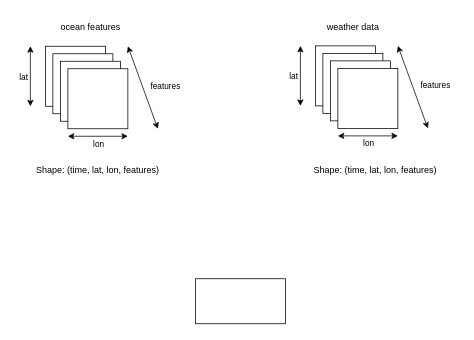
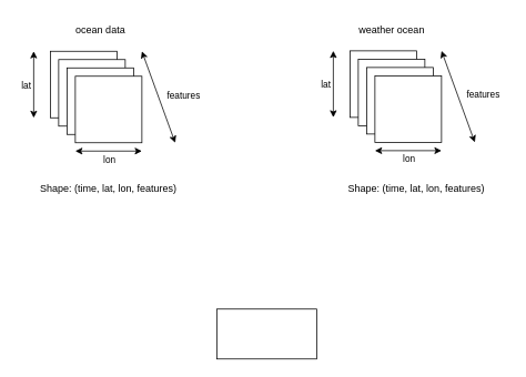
  <mxCell id="0" />
  <mxCell id="1" parent="0" />
  <mxCell id="2" value="" style="whiteSpace=wrap;html=1;aspect=fixed;" vertex="1" parent="1"><mxGeometry x="60" y="61" width="80" height="80" as="geometry" /></mxCell>
  <mxCell id="3" value="" style="whiteSpace=wrap;html=1;aspect=fixed;" vertex="1" parent="1"><mxGeometry x="70" y="71" width="80" height="80" as="geometry" /></mxCell>
  <mxCell id="4" value="" style="whiteSpace=wrap;html=1;aspect=fixed;" vertex="1" parent="1"><mxGeometry x="80" y="81" width="80" height="80" as="geometry" /></mxCell>
  <mxCell id="5" value="" style="whiteSpace=wrap;html=1;aspect=fixed;" vertex="1" parent="1"><mxGeometry x="90" y="91" width="80" height="80" as="geometry" /></mxCell>
  <mxCell id="6" value="" style="endArrow=classic;startArrow=classic;html=1;rounded=0;" edge="1" parent="1"><mxGeometry width="50" height="50" relative="1" as="geometry"><mxPoint x="40" y="141" as="sourcePoint" /><mxPoint x="40" y="61" as="targetPoint" /></mxGeometry></mxCell>
  <mxCell id="7" value="lat" style="edgeLabel;html=1;align=center;verticalAlign=middle;resizable=0;points=[];" vertex="1" connectable="0" parent="6"><mxGeometry x="-0.2" y="-3" relative="1" as="geometry"><mxPoint x="-13" y="-8" as="offset" /></mxGeometry></mxCell>
  <mxCell id="8" value="" style="endArrow=classic;startArrow=classic;html=1;rounded=0;" edge="1" parent="1"><mxGeometry width="50" height="50" relative="1" as="geometry"><mxPoint x="90" y="181" as="sourcePoint" /><mxPoint x="170" y="181" as="targetPoint" /></mxGeometry></mxCell>
  <mxCell id="9" value="lon" style="edgeLabel;html=1;align=center;verticalAlign=middle;resizable=0;points=[];" vertex="1" connectable="0" parent="8"><mxGeometry x="-0.2" y="3" relative="1" as="geometry"><mxPoint x="8" y="13" as="offset" /></mxGeometry></mxCell>
  <mxCell id="10" value="" style="endArrow=classic;startArrow=classic;html=1;rounded=0;" edge="1" parent="1"><mxGeometry width="50" height="50" relative="1" as="geometry"><mxPoint x="170" y="61" as="sourcePoint" /><mxPoint x="210" y="171" as="targetPoint" /></mxGeometry></mxCell>
  <mxCell id="11" value="features" style="edgeLabel;html=1;align=center;verticalAlign=middle;resizable=0;points=[];" vertex="1" connectable="0" parent="10"><mxGeometry x="-0.2" y="3" relative="1" as="geometry"><mxPoint x="31" y="9" as="offset" /></mxGeometry></mxCell>
- <mxCell id="12" value="ocean features" style="text;html=1;align=center;verticalAlign=middle;whiteSpace=wrap;rounded=0;" vertex="1" parent="1"><mxGeometry x="55.5" y="20.5" width="129" height="30" as="geometry" /></mxCell>
+ <mxCell id="12" value="ocean data" style="text;html=1;align=center;verticalAlign=middle;whiteSpace=wrap;rounded=0;" vertex="1" parent="1"><mxGeometry x="55.5" y="20.5" width="129" height="30" as="geometry" /></mxCell>
  <mxCell id="13" value="" style="whiteSpace=wrap;html=1;aspect=fixed;" vertex="1" parent="1"><mxGeometry x="420" y="60.5" width="80" height="80" as="geometry" /></mxCell>
  <mxCell id="14" value="" style="whiteSpace=wrap;html=1;aspect=fixed;" vertex="1" parent="1"><mxGeometry x="430" y="70.5" width="80" height="80" as="geometry" /></mxCell>
  <mxCell id="15" value="" style="whiteSpace=wrap;html=1;aspect=fixed;" vertex="1" parent="1"><mxGeometry x="440" y="80.5" width="80" height="80" as="geometry" /></mxCell>
  <mxCell id="16" value="" style="whiteSpace=wrap;html=1;aspect=fixed;" vertex="1" parent="1"><mxGeometry x="450" y="90.5" width="80" height="80" as="geometry" /></mxCell>
  <mxCell id="17" value="" style="endArrow=classic;startArrow=classic;html=1;rounded=0;" edge="1" parent="1"><mxGeometry width="50" height="50" relative="1" as="geometry"><mxPoint x="400" y="140.5" as="sourcePoint" /><mxPoint x="400" y="60.5" as="targetPoint" /></mxGeometry></mxCell>
  <mxCell id="18" value="lat" style="edgeLabel;html=1;align=center;verticalAlign=middle;resizable=0;points=[];" vertex="1" connectable="0" parent="17"><mxGeometry x="-0.2" y="-3" relative="1" as="geometry"><mxPoint x="-13" y="-8" as="offset" /></mxGeometry></mxCell>
  <mxCell id="19" value="" style="endArrow=classic;startArrow=classic;html=1;rounded=0;" edge="1" parent="1"><mxGeometry width="50" height="50" relative="1" as="geometry"><mxPoint x="450" y="180.5" as="sourcePoint" /><mxPoint x="530" y="180.5" as="targetPoint" /></mxGeometry></mxCell>
  <mxCell id="20" value="lon" style="edgeLabel;html=1;align=center;verticalAlign=middle;resizable=0;points=[];" vertex="1" connectable="0" parent="19"><mxGeometry x="-0.2" y="3" relative="1" as="geometry"><mxPoint x="8" y="13" as="offset" /></mxGeometry></mxCell>
  <mxCell id="21" value="" style="endArrow=classic;startArrow=classic;html=1;rounded=0;" edge="1" parent="1"><mxGeometry width="50" height="50" relative="1" as="geometry"><mxPoint x="530" y="60.5" as="sourcePoint" /><mxPoint x="570" y="170.5" as="targetPoint" /></mxGeometry></mxCell>
  <mxCell id="22" value="features" style="edgeLabel;html=1;align=center;verticalAlign=middle;resizable=0;points=[];" vertex="1" connectable="0" parent="21"><mxGeometry x="-0.2" y="3" relative="1" as="geometry"><mxPoint x="31" y="9" as="offset" /></mxGeometry></mxCell>
- <mxCell id="23" value="weather data" style="text;html=1;align=center;verticalAlign=middle;whiteSpace=wrap;rounded=0;" vertex="1" parent="1"><mxGeometry x="405.5" y="20.5" width="129" height="30" as="geometry" /></mxCell>
+ <mxCell id="23" value="weather ocean" style="text;html=1;align=center;verticalAlign=middle;whiteSpace=wrap;rounded=0;" vertex="1" parent="1"><mxGeometry x="405.5" y="20.5" width="129" height="30" as="geometry" /></mxCell>
  <mxCell id="24" value="" style="rounded=0;whiteSpace=wrap;html=1;" vertex="1" parent="1"><mxGeometry x="260" y="371" width="120" height="60" as="geometry" /></mxCell>
  <mxCell id="25" value="Shape: (time, lat, lon, features)" style="text;html=1;align=center;verticalAlign=middle;whiteSpace=wrap;rounded=0;" vertex="1" parent="1"><mxGeometry x="20" y="211" width="220" height="30" as="geometry" /></mxCell>
  <mxCell id="26" value="Shape: (time, lat, lon, features)" style="text;html=1;align=center;verticalAlign=middle;whiteSpace=wrap;rounded=0;" vertex="1" parent="1"><mxGeometry x="390" y="211" width="220" height="30" as="geometry" /></mxCell>
